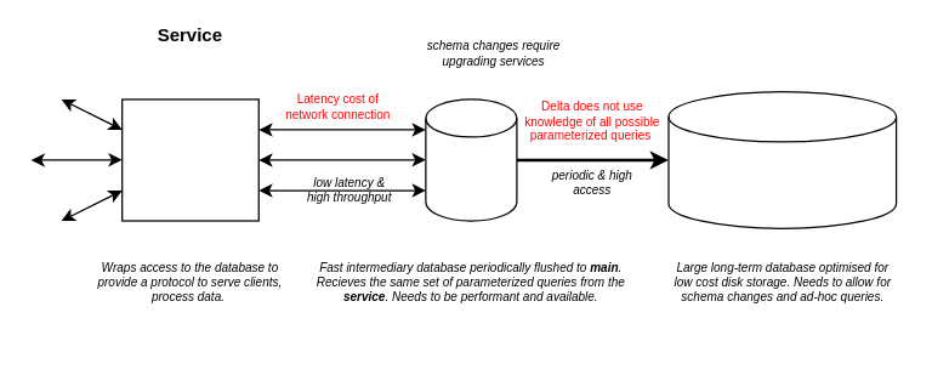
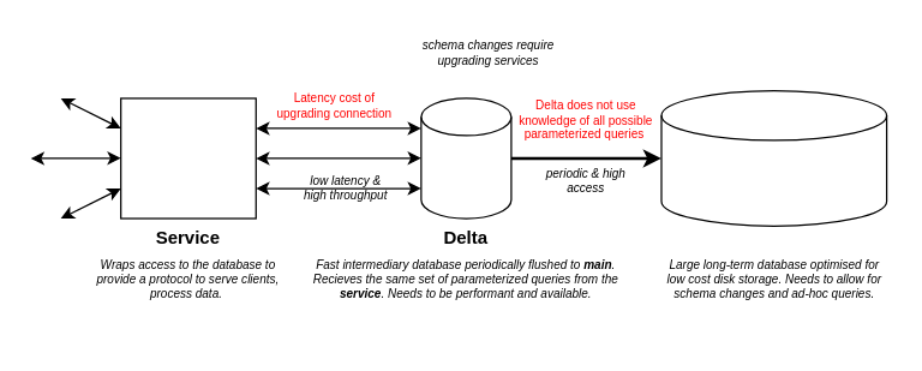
  <mxCell id="0" />
  <mxCell id="1" parent="0" />
  <mxCell id="2" style="edgeStyle=orthogonalEdgeStyle;rounded=0;orthogonalLoop=1;jettySize=auto;html=1;exitX=1;exitY=0.5;exitDx=0;exitDy=0;exitPerimeter=0;entryX=0;entryY=0.5;entryDx=0;entryDy=0;entryPerimeter=0;strokeWidth=2;" parent="1" source="3" target="4" edge="1"><mxGeometry relative="1" as="geometry" /></mxCell>
  <mxCell id="3" value="" style="shape=cylinder3;whiteSpace=wrap;html=1;boundedLbl=1;backgroundOutline=1;size=12.41;" parent="1" vertex="1"><mxGeometry x="280" y="65" width="60" height="80" as="geometry" /></mxCell>
  <mxCell id="4" value="" style="shape=cylinder3;whiteSpace=wrap;html=1;boundedLbl=1;backgroundOutline=1;size=16.481;" parent="1" vertex="1"><mxGeometry x="440" y="60" width="150" height="90" as="geometry" /></mxCell>
  <mxCell id="5" value="" style="rounded=0;whiteSpace=wrap;html=1;" parent="1" vertex="1"><mxGeometry x="80" y="65" width="90" height="80" as="geometry" /></mxCell>
  <mxCell id="6" value="" style="endArrow=classic;startArrow=classic;html=1;rounded=0;" parent="1" edge="1"><mxGeometry width="50" height="50" relative="1" as="geometry"><mxPoint x="170" y="105" as="sourcePoint" /><mxPoint x="280" y="104.85" as="targetPoint" /></mxGeometry></mxCell>
  <mxCell id="7" value="" style="endArrow=classic;startArrow=classic;html=1;rounded=0;" parent="1" edge="1"><mxGeometry width="50" height="50" relative="1" as="geometry"><mxPoint x="170" y="125" as="sourcePoint" /><mxPoint x="280" y="125" as="targetPoint" /></mxGeometry></mxCell>
  <mxCell id="8" value="" style="endArrow=classic;startArrow=classic;html=1;rounded=0;" parent="1" edge="1"><mxGeometry width="50" height="50" relative="1" as="geometry"><mxPoint x="170" y="85" as="sourcePoint" /><mxPoint x="280" y="85" as="targetPoint" /></mxGeometry></mxCell>
+ <mxCell id="9" value="Delta" style="text;html=1;strokeColor=none;fillColor=none;align=center;verticalAlign=middle;whiteSpace=wrap;rounded=0;fontStyle=1" parent="1" vertex="1"><mxGeometry x="280" y="150" width="60" height="15" as="geometry" /></mxCell>
  <mxCell id="10" value="" style="endArrow=classic;startArrow=classic;html=1;rounded=0;" parent="1" edge="1"><mxGeometry width="50" height="50" relative="1" as="geometry"><mxPoint x="40" y="65" as="sourcePoint" /><mxPoint x="80" y="85" as="targetPoint" /></mxGeometry></mxCell>
  <mxCell id="11" value="" style="endArrow=classic;startArrow=classic;html=1;rounded=0;" parent="1" edge="1"><mxGeometry width="50" height="50" relative="1" as="geometry"><mxPoint x="20" y="105" as="sourcePoint" /><mxPoint x="80" y="104.85" as="targetPoint" /></mxGeometry></mxCell>
  <mxCell id="12" value="" style="endArrow=classic;startArrow=classic;html=1;rounded=0;" parent="1" edge="1"><mxGeometry width="50" height="50" relative="1" as="geometry"><mxPoint x="40" y="145" as="sourcePoint" /><mxPoint x="80" y="125" as="targetPoint" /></mxGeometry></mxCell>
- <mxCell id="13" value="Service" style="text;html=1;strokeColor=none;fillColor=none;align=center;verticalAlign=middle;whiteSpace=wrap;rounded=0;fontStyle=1" parent="1" vertex="1"><mxGeometry x="95" y="15" width="60" height="15" as="geometry" /></mxCell>
+ <mxCell id="13" value="Service" style="text;html=1;strokeColor=none;fillColor=none;align=center;verticalAlign=middle;whiteSpace=wrap;rounded=0;fontStyle=1" parent="1" vertex="1"><mxGeometry x="95" y="150" width="60" height="15" as="geometry" /></mxCell>
  <mxCell id="14" value="Large long-term database optimised for low cost disk storage. Needs to allow for schema changes and ad-hoc queries." style="text;html=1;strokeColor=none;fillColor=none;align=center;verticalAlign=top;whiteSpace=wrap;rounded=0;fontStyle=2;fontSize=8;" parent="1" vertex="1"><mxGeometry x="438.75" y="165" width="152.5" height="40" as="geometry" /></mxCell>
  <mxCell id="15" value="Fast intermediary database periodically flushed to &lt;b&gt;main&lt;/b&gt;. Recieves the same set of parameterized queries from the &lt;b&gt;service&lt;/b&gt;. Needs to be performant and available." style="text;html=1;strokeColor=none;fillColor=none;align=center;verticalAlign=top;whiteSpace=wrap;rounded=0;fontStyle=2;fontSize=8;" parent="1" vertex="1"><mxGeometry x="205" y="165" width="210" height="60" as="geometry" /></mxCell>
  <mxCell id="16" value="Wraps access to the database to provide a protocol to serve clients, process data.&amp;nbsp;" style="text;html=1;strokeColor=none;fillColor=none;align=center;verticalAlign=top;whiteSpace=wrap;rounded=0;fontStyle=2;fontSize=8;" parent="1" vertex="1"><mxGeometry x="60" y="165" width="130" height="60" as="geometry" /></mxCell>
  <mxCell id="17" value="schema changes require upgrading services" style="text;html=1;strokeColor=none;fillColor=none;align=center;verticalAlign=middle;whiteSpace=wrap;rounded=0;fontSize=8;fontStyle=2" parent="1" vertex="1"><mxGeometry x="280" y="20" width="90" height="30" as="geometry" /></mxCell>
  <mxCell id="18" value="periodic &amp;amp; high &lt;br&gt;access" style="text;html=1;strokeColor=none;fillColor=none;align=center;verticalAlign=middle;whiteSpace=wrap;rounded=0;fontSize=8;fontStyle=2" parent="1" vertex="1"><mxGeometry x="360" y="105" width="60" height="30" as="geometry" /></mxCell>
  <mxCell id="19" value="low latency &amp;amp; &lt;br&gt;high throughput" style="text;html=1;strokeColor=none;fillColor=none;align=center;verticalAlign=middle;whiteSpace=wrap;rounded=0;fontSize=8;fontStyle=2" parent="1" vertex="1"><mxGeometry x="195" y="110" width="70" height="30" as="geometry" /></mxCell>
- <mxCell id="20" value="Latency cost of network connection" style="text;html=1;strokeColor=none;fillColor=none;align=center;verticalAlign=middle;whiteSpace=wrap;rounded=0;fontColor=#FF0000;fontSize=8;" vertex="1" parent="1"><mxGeometry x="180" y="55" width="85" height="30" as="geometry" /></mxCell>
+ <mxCell id="20" value="Latency cost of upgrading connection" style="text;html=1;strokeColor=none;fillColor=none;align=center;verticalAlign=middle;whiteSpace=wrap;rounded=0;fontColor=#FF0000;fontSize=8;" vertex="1" parent="1"><mxGeometry x="180" y="55" width="85" height="30" as="geometry" /></mxCell>
  <mxCell id="21" value="Delta does not use knowledge of all possible parameterized queries&amp;nbsp;" style="text;html=1;strokeColor=none;fillColor=none;align=center;verticalAlign=middle;whiteSpace=wrap;rounded=0;fontColor=#FF0000;fontSize=8;" vertex="1" parent="1"><mxGeometry x="340" y="65" width="100" height="30" as="geometry" /></mxCell>
